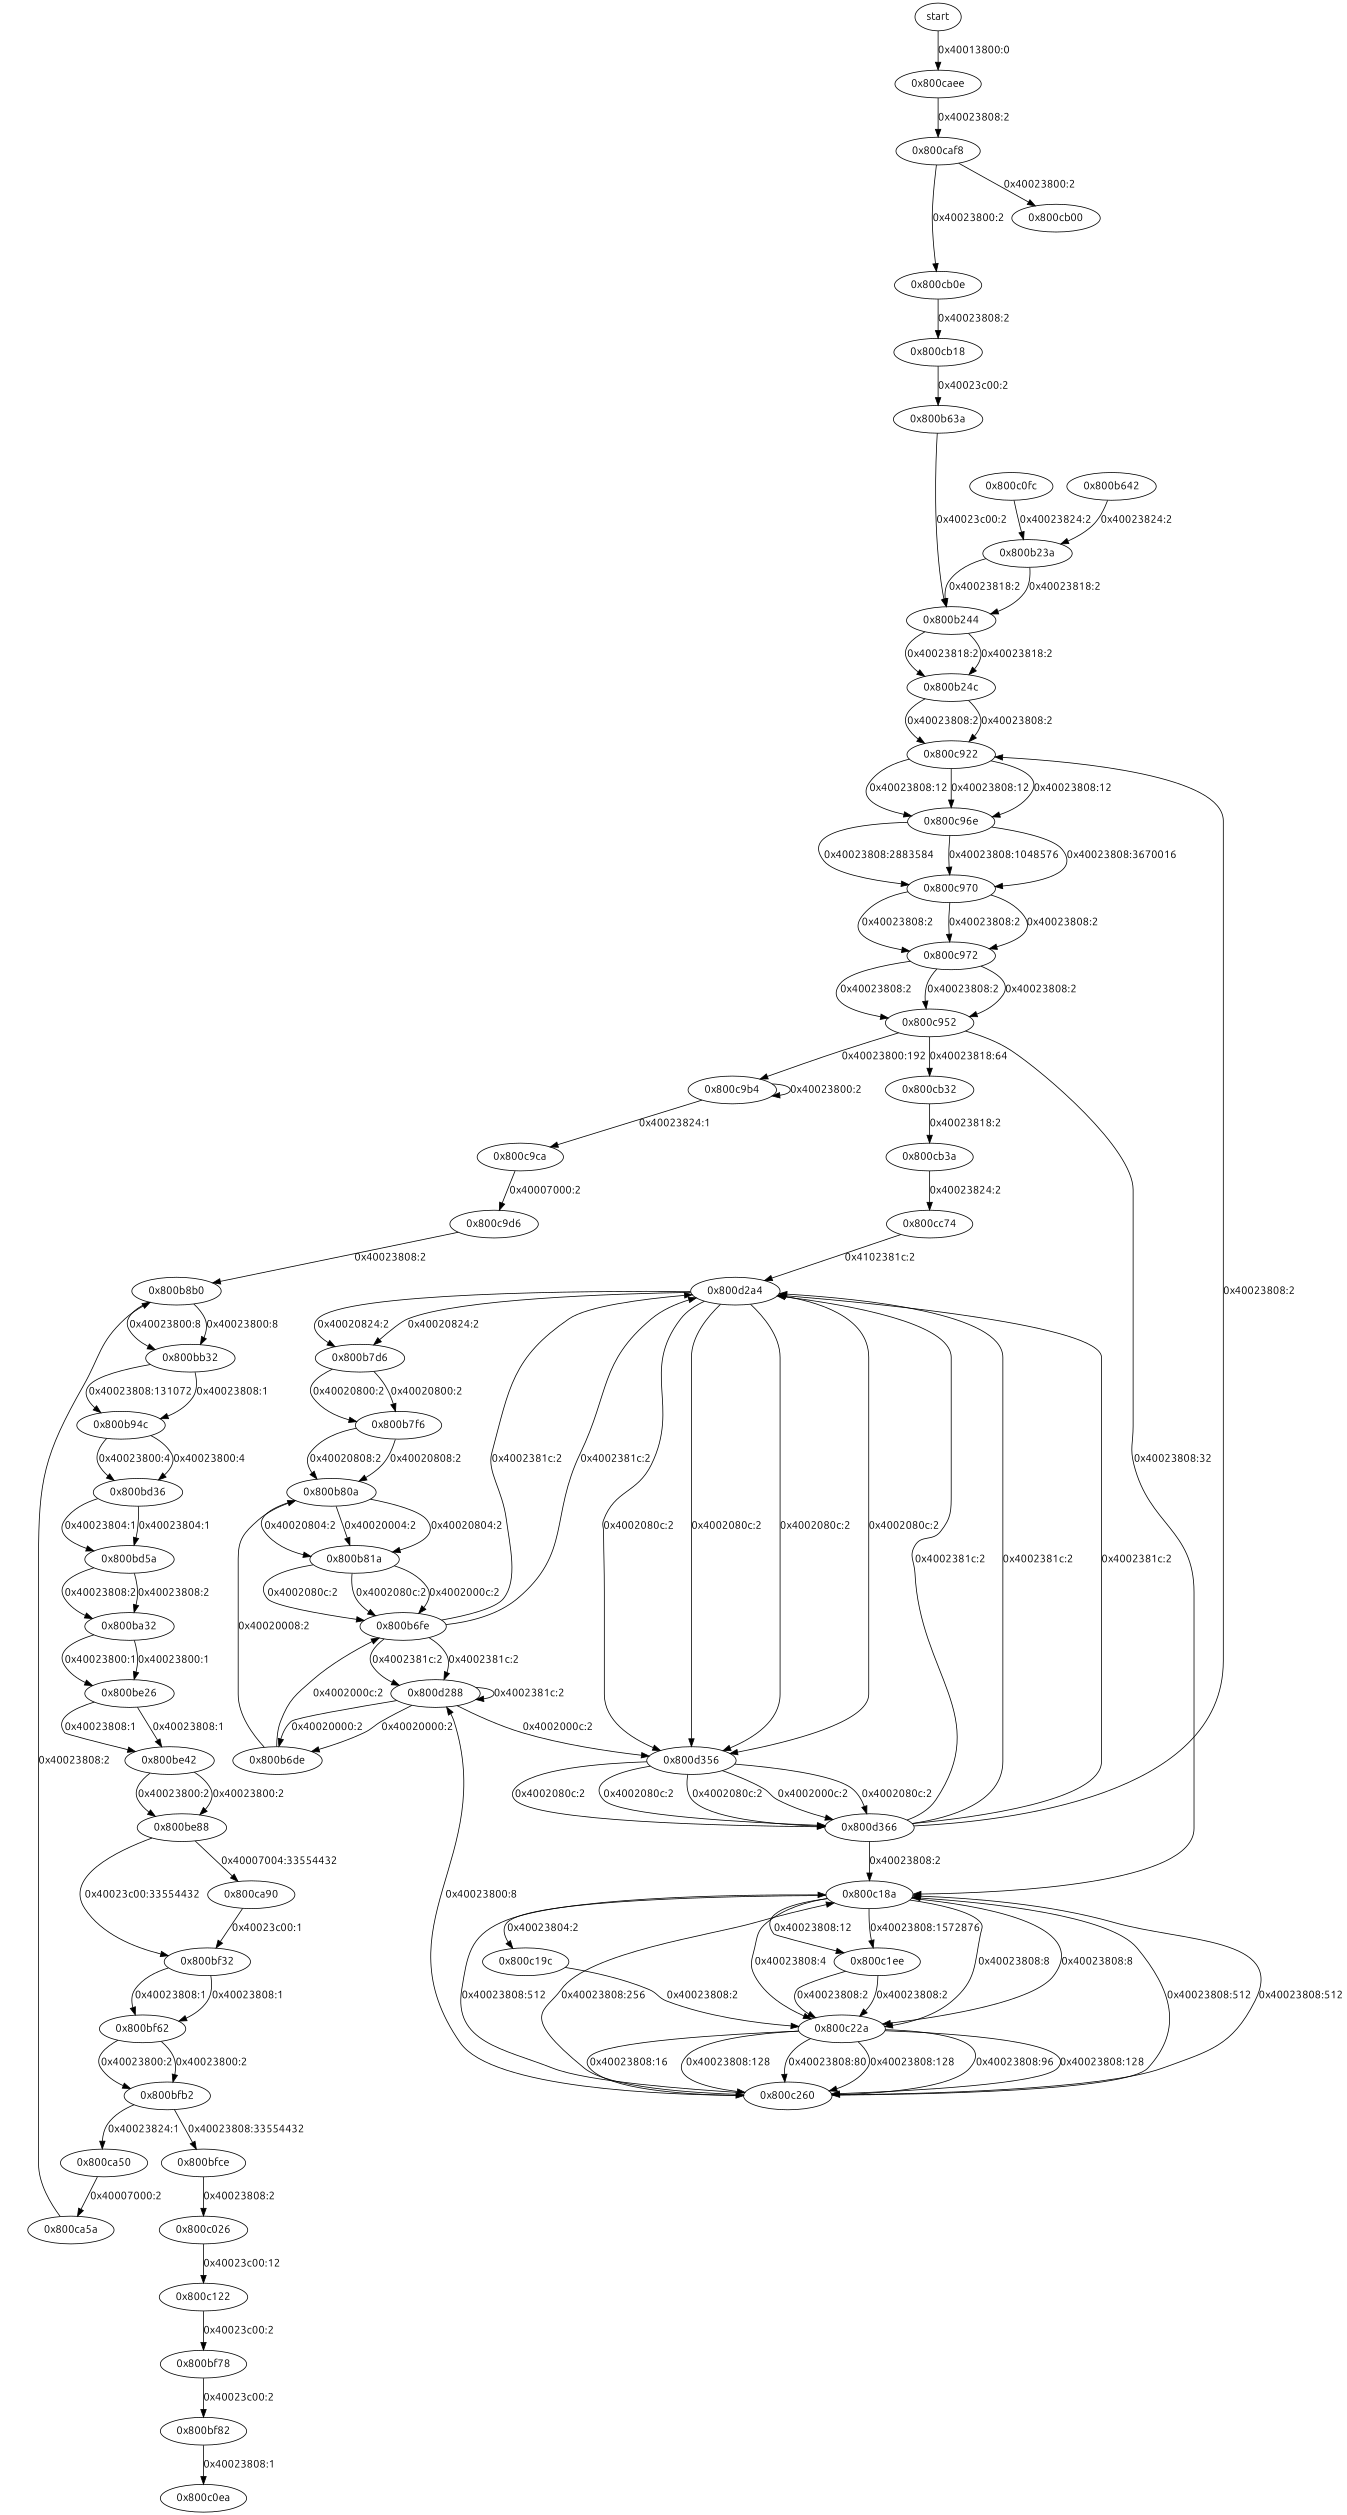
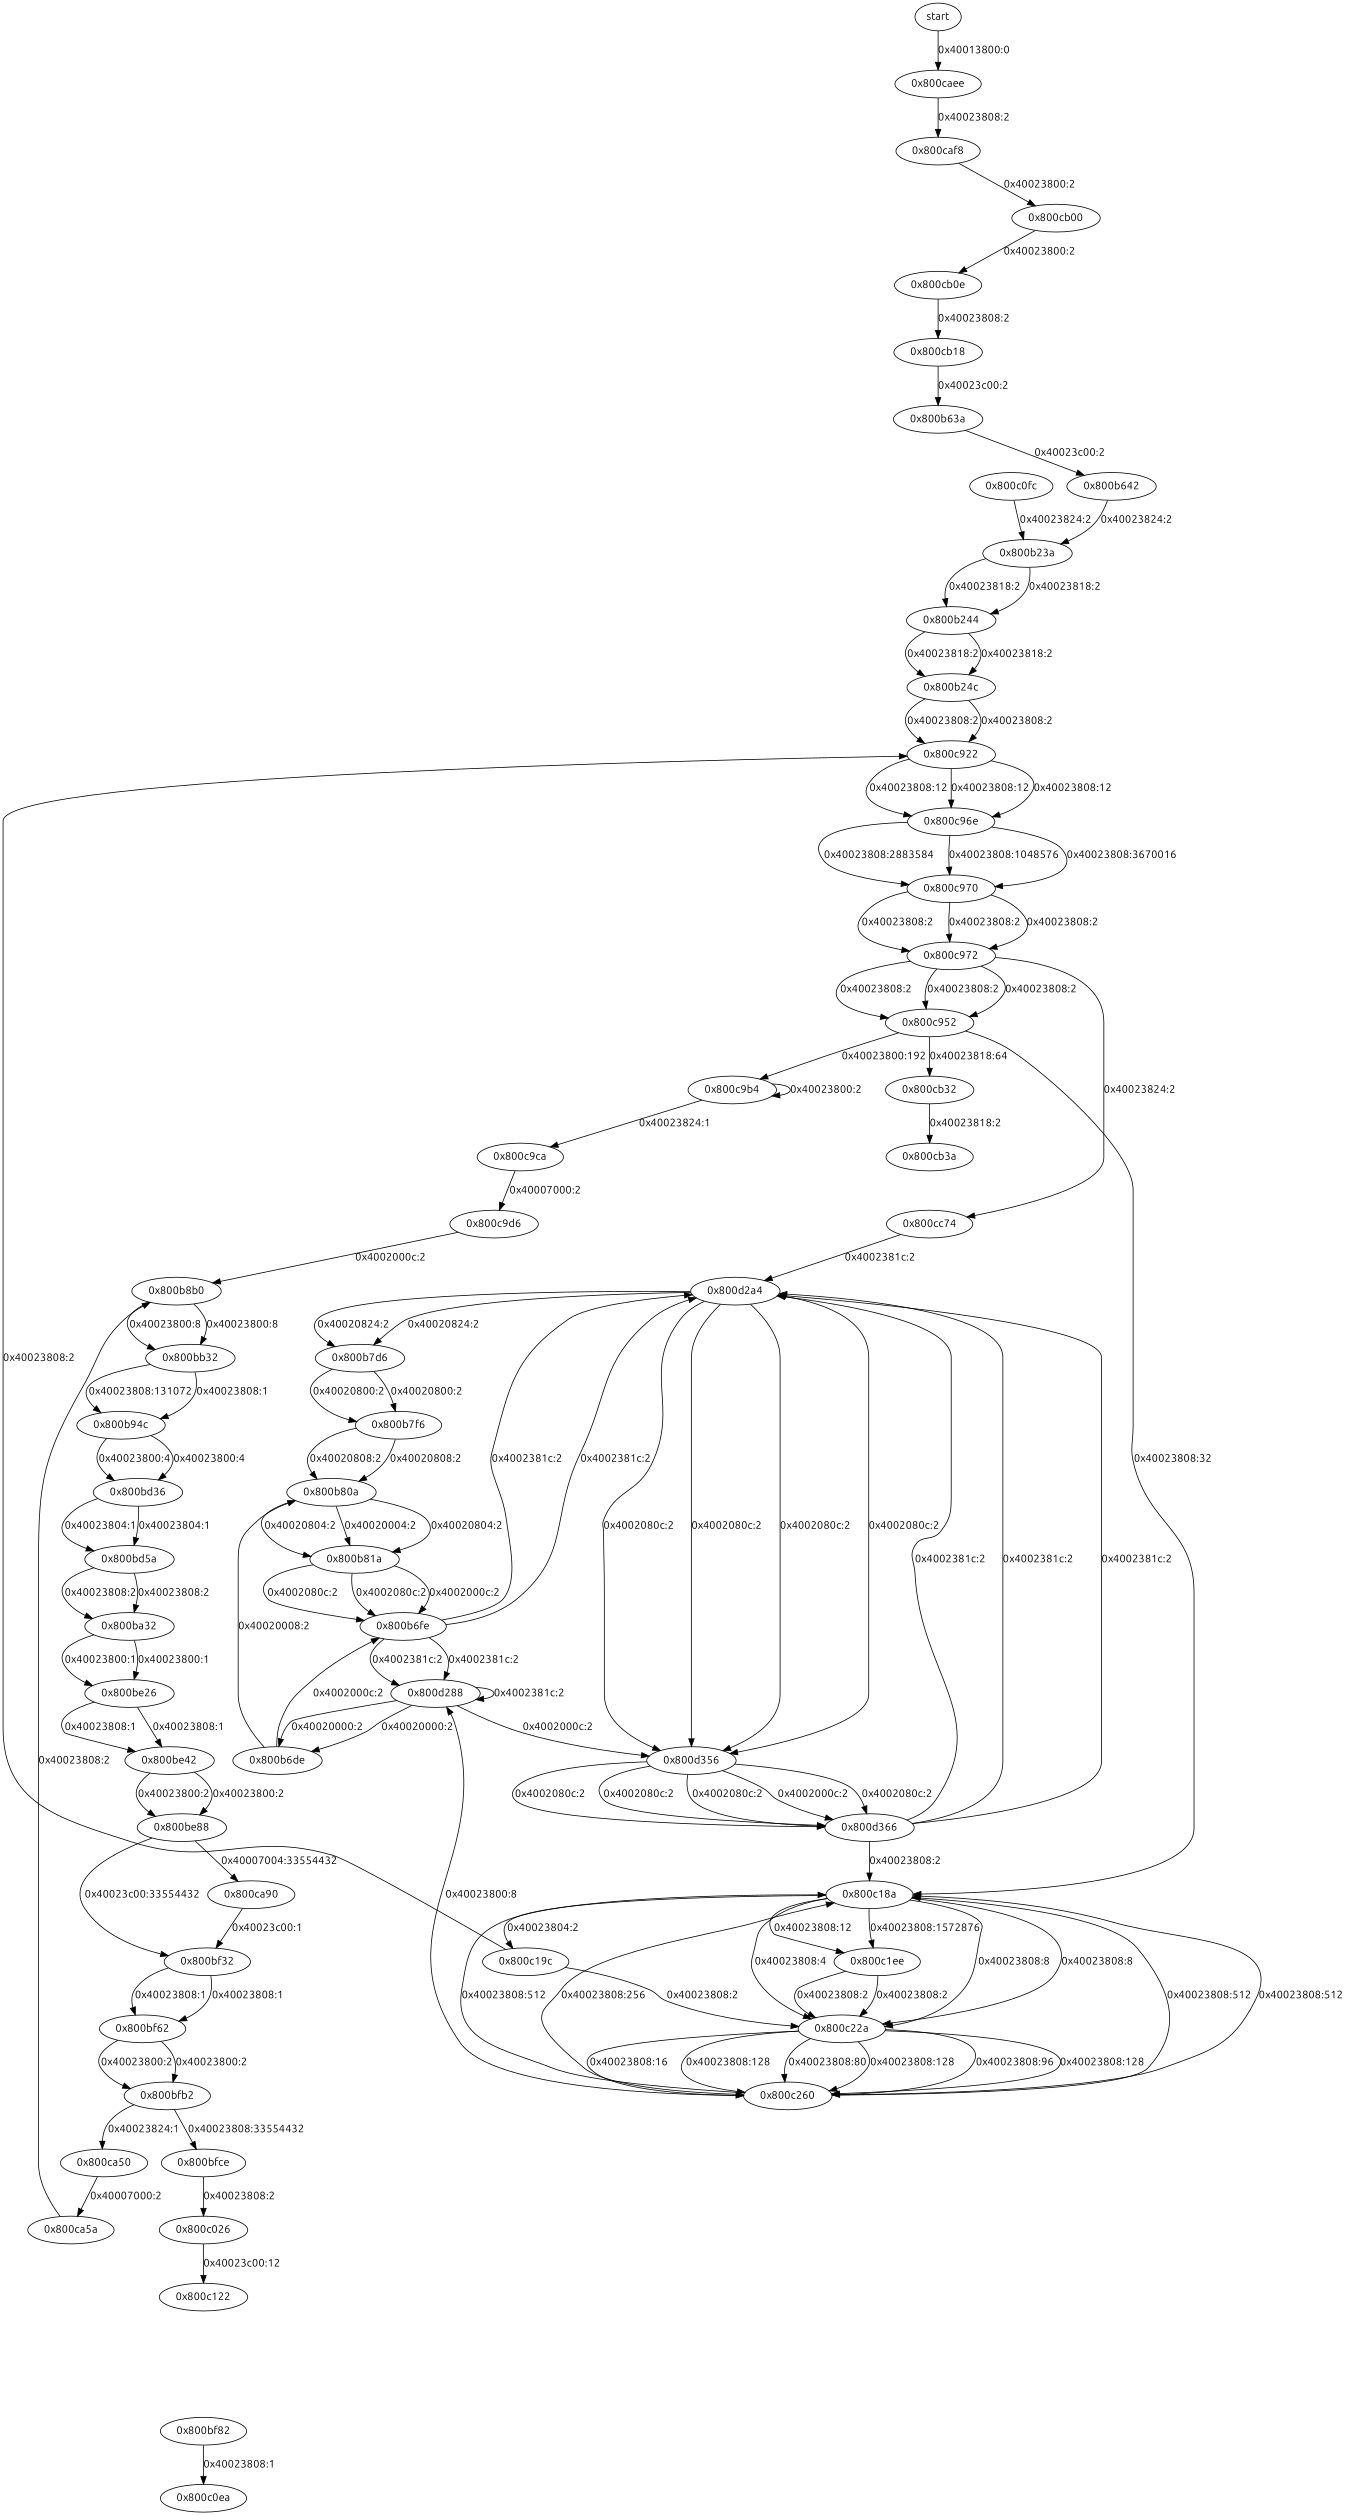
  digraph {
    fontname=Ubuntu
    node [fontname=Ubuntu]
    edge [fontname=Ubuntu]
    start
    "0x800caee"
    "0x800caf8"
    "0x800cb00"
    "0x800cb0e"
    "0x800cb18"
    "0x800b63a"
    "0x800b642"
    "0x800b23a"
    "0x800b244"
    "0x800b24c"
    "0x800c922"
    "0x800c96e"
    "0x800c970"
    "0x800c972"
    "0x800c952"
    "0x800c9b4"
    "0x800cb32"
    "0x800c18a"
    "0x800c9ca"
    "0x800cb3a"
    "0x800c1ee"
    "0x800c22a"
    "0x800c19c"
    "0x800c9d6"
    "0x800b8b0"
    "0x800bb32"
    "0x800b94c"
    "0x800bd36"
    "0x800bd5a"
    "0x800ba32"
    "0x800be26"
    "0x800be42"
    "0x800be88"
    "0x800bf32"
    "0x800ca90"
    "0x800bf62"
    "0x800bfb2"
    "0x800ca50"
    "0x800bfce"
    "0x800ca5a"
    "0x800c026"
    "0x800c122"
-   "0x800bf78"
    "0x800bf82"
    "0x800c0ea"
    "0x800c0fc"
    "0x800cc74"
    "0x800d2a4"
    "0x800b7d6"
    "0x800d356"
    "0x800b7f6"
    "0x800d366"
    "0x800b80a"
    "0x800b81a"
    "0x800b6fe"
    "0x800d288"
    "0x800b6de"
    "0x800c260"
    start -> "0x800caee" [label="0x40013800:0"]
    "0x800caee" -> "0x800caf8" [label="0x40023808:2"]
    "0x800caf8" -> "0x800cb00" [label="0x40023800:2"]
-   "0x800caf8" -> "0x800cb0e" [label="0x40023800:2"]
+   "0x800cb00" -> "0x800cb0e" [label="0x40023800:2"]
    "0x800cb0e" -> "0x800cb18" [label="0x40023808:2"]
    "0x800cb18" -> "0x800b63a" [label="0x40023c00:2"]
-   "0x800b63a" -> "0x800b244" [label="0x40023c00:2"]
+   "0x800b63a" -> "0x800b642" [label="0x40023c00:2"]
    "0x800b642" -> "0x800b23a" [label="0x40023824:2"]
    "0x800b23a" -> "0x800b244" [label="0x40023818:2"]
    "0x800b23a" -> "0x800b244" [label="0x40023818:2"]
    "0x800b244" -> "0x800b24c" [label="0x40023818:2"]
    "0x800b244" -> "0x800b24c" [label="0x40023818:2"]
    "0x800b24c" -> "0x800c922" [label="0x40023808:2"]
    "0x800b24c" -> "0x800c922" [label="0x40023808:2"]
    "0x800c922" -> "0x800c96e" [label="0x40023808:12"]
    "0x800c922" -> "0x800c96e" [label="0x40023808:12"]
    "0x800c922" -> "0x800c96e" [label="0x40023808:12"]
    "0x800c96e" -> "0x800c970" [label="0x40023808:3670016"]
    "0x800c96e" -> "0x800c970" [label="0x40023808:2883584"]
    "0x800c96e" -> "0x800c970" [label="0x40023808:1048576"]
    "0x800c970" -> "0x800c972" [label="0x40023808:2"]
    "0x800c970" -> "0x800c972" [label="0x40023808:2"]
    "0x800c970" -> "0x800c972" [label="0x40023808:2"]
    "0x800c972" -> "0x800c952" [label="0x40023808:2"]
    "0x800c972" -> "0x800c952" [label="0x40023808:2"]
    "0x800c972" -> "0x800c952" [label="0x40023808:2"]
    "0x800c952" -> "0x800c9b4" [label="0x40023800:192"]
    "0x800c952" -> "0x800cb32" [label="0x40023818:64"]
    "0x800c952" -> "0x800c18a" [label="0x40023808:32"]
    "0x800c9b4" -> "0x800c9b4" [label="0x40023800:2"]
    "0x800c9b4" -> "0x800c9ca" [label="0x40023824:1"]
    "0x800cb32" -> "0x800cb3a" [label="0x40023818:2"]
    "0x800c18a" -> "0x800c1ee" [label="0x40023808:12"]
    "0x800c18a" -> "0x800c1ee" [label="0x40023808:1572876"]
    "0x800c18a" -> "0x800c22a" [label="0x40023808:4"]
    "0x800c18a" -> "0x800c22a" [label="0x40023808:8"]
    "0x800c18a" -> "0x800c22a" [label="0x40023808:8"]
    "0x800c18a" -> "0x800c19c" [label="0x40023804:2"]
    "0x800c9ca" -> "0x800c9d6" [label="0x40007000:2"]
-   "0x800cb3a" -> "0x800cc74" [label="0x40023824:2"]
+   "0x800c972" -> "0x800cc74" [label="0x40023824:2"]
    "0x800c1ee" -> "0x800c22a" [label="0x40023808:2"]
    "0x800c1ee" -> "0x800c22a" [label="0x40023808:2"]
    "0x800c22a" -> "0x800c260" [label="0x40023808:96"]
    "0x800c22a" -> "0x800c260" [label="0x40023808:128"]
    "0x800c22a" -> "0x800c260" [label="0x40023808:16"]
    "0x800c22a" -> "0x800c260" [label="0x40023808:128"]
    "0x800c22a" -> "0x800c260" [label="0x40023808:80"]
    "0x800c22a" -> "0x800c260" [label="0x40023808:128"]
    "0x800c19c" -> "0x800c22a" [label="0x40023808:2"]
-   "0x800c9d6" -> "0x800b8b0" [label="0x40023808:2"]
+   "0x800c9d6" -> "0x800b8b0" [label="0x4002000c:2"]
    "0x800b8b0" -> "0x800bb32" [label="0x40023800:8"]
    "0x800b8b0" -> "0x800bb32" [label="0x40023800:8"]
    "0x800bb32" -> "0x800b94c" [label="0x40023808:131072"]
    "0x800bb32" -> "0x800b94c" [label="0x40023808:1"]
    "0x800b94c" -> "0x800bd36" [label="0x40023800:4"]
    "0x800b94c" -> "0x800bd36" [label="0x40023800:4"]
    "0x800bd36" -> "0x800bd5a" [label="0x40023804:1"]
    "0x800bd36" -> "0x800bd5a" [label="0x40023804:1"]
    "0x800bd5a" -> "0x800ba32" [label="0x40023808:2"]
    "0x800bd5a" -> "0x800ba32" [label="0x40023808:2"]
    "0x800ba32" -> "0x800be26" [label="0x40023800:1"]
    "0x800ba32" -> "0x800be26" [label="0x40023800:1"]
    "0x800be26" -> "0x800be42" [label="0x40023808:1"]
    "0x800be26" -> "0x800be42" [label="0x40023808:1"]
    "0x800be42" -> "0x800be88" [label="0x40023800:2"]
    "0x800be42" -> "0x800be88" [label="0x40023800:2"]
    "0x800be88" -> "0x800bf32" [label="0x40023c00:33554432"]
    "0x800be88" -> "0x800ca90" [label="0x40007004:33554432"]
    "0x800bf32" -> "0x800bf62" [label="0x40023808:1"]
    "0x800bf32" -> "0x800bf62" [label="0x40023808:1"]
    "0x800ca90" -> "0x800bf32" [label="0x40023c00:1"]
    "0x800bf62" -> "0x800bfb2" [label="0x40023800:2"]
    "0x800bf62" -> "0x800bfb2" [label="0x40023800:2"]
    "0x800bfb2" -> "0x800ca50" [label="0x40023824:1"]
    "0x800bfb2" -> "0x800bfce" [label="0x40023808:33554432"]
    "0x800ca50" -> "0x800ca5a" [label="0x40007000:2"]
    "0x800bfce" -> "0x800c026" [label="0x40023808:2"]
    "0x800ca5a" -> "0x800b8b0" [label="0x40023808:2"]
    "0x800c026" -> "0x800c122" [label="0x40023c00:12"]
-   "0x800c122" -> "0x800bf78" [label="0x40023c00:2"]
-   "0x800bf78" -> "0x800bf82" [label="0x40023c00:2"]
    "0x800bf82" -> "0x800c0ea" [label="0x40023808:1"]
    "0x800c0fc" -> "0x800b23a" [label="0x40023824:2"]
-   "0x800cc74" -> "0x800d2a4" [label="0x4102381c:2"]
+   "0x800cc74" -> "0x800d2a4" [label="0x4002381c:2"]
    "0x800d2a4" -> "0x800b7d6" [label="0x40020824:2"]
    "0x800d2a4" -> "0x800b7d6" [label="0x40020824:2"]
    "0x800d2a4" -> "0x800d356" [label="0x4002080c:2"]
    "0x800d2a4" -> "0x800d356" [label="0x4002080c:2"]
    "0x800d2a4" -> "0x800d356" [label="0x4002080c:2"]
    "0x800d2a4" -> "0x800d356" [label="0x4002080c:2"]
    "0x800b7d6" -> "0x800b7f6" [label="0x40020800:2"]
    "0x800b7d6" -> "0x800b7f6" [label="0x40020800:2"]
    "0x800d356" -> "0x800d366" [label="0x4002080c:2"]
    "0x800d356" -> "0x800d366" [label="0x4002080c:2"]
    "0x800d356" -> "0x800d366" [label="0x4002080c:2"]
    "0x800d356" -> "0x800d366" [label="0x4002080c:2"]
    "0x800d356" -> "0x800d366" [label="0x4002000c:2"]
    "0x800b7f6" -> "0x800b80a" [label="0x40020808:2"]
    "0x800b7f6" -> "0x800b80a" [label="0x40020808:2"]
-   "0x800d366" -> "0x800c922" [label="0x40023808:2"]
+   "0x800c19c" -> "0x800c922" [label="0x40023808:2"]
    "0x800d366" -> "0x800c18a" [label="0x40023808:2"]
    "0x800d366" -> "0x800d2a4" [label="0x4002381c:2"]
    "0x800d366" -> "0x800d2a4" [label="0x4002381c:2"]
    "0x800d366" -> "0x800d2a4" [label="0x4002381c:2"]
    "0x800b80a" -> "0x800b81a" [label="0x40020804:2"]
    "0x800b80a" -> "0x800b81a" [label="0x40020804:2"]
    "0x800b80a" -> "0x800b81a" [label="0x40020004:2"]
    "0x800b81a" -> "0x800b6fe" [label="0x4002080c:2"]
    "0x800b81a" -> "0x800b6fe" [label="0x4002080c:2"]
    "0x800b81a" -> "0x800b6fe" [label="0x4002000c:2"]
    "0x800b6fe" -> "0x800d2a4" [label="0x4002381c:2"]
    "0x800b6fe" -> "0x800d2a4" [label="0x4002381c:2"]
    "0x800b6fe" -> "0x800d288" [label="0x4002381c:2"]
    "0x800b6fe" -> "0x800d288" [label="0x4002381c:2"]
    "0x800d288" -> "0x800d356" [label="0x4002000c:2"]
    "0x800d288" -> "0x800d288" [label="0x4002381c:2"]
    "0x800d288" -> "0x800b6de" [label="0x40020000:2"]
    "0x800d288" -> "0x800b6de" [label="0x40020000:2"]
    "0x800b6de" -> "0x800b80a" [label="0x40020008:2"]
    "0x800b6de" -> "0x800b6fe" [label="0x4002000c:2"]
    "0x800c260" -> "0x800c18a" [label="0x40023808:512"]
    "0x800c260" -> "0x800c18a" [label="0x40023808:512"]
    "0x800c260" -> "0x800c18a" [label="0x40023808:512"]
    "0x800c260" -> "0x800c18a" [label="0x40023808:256"]
    "0x800c260" -> "0x800d288" [label="0x40023800:8"]
  }
